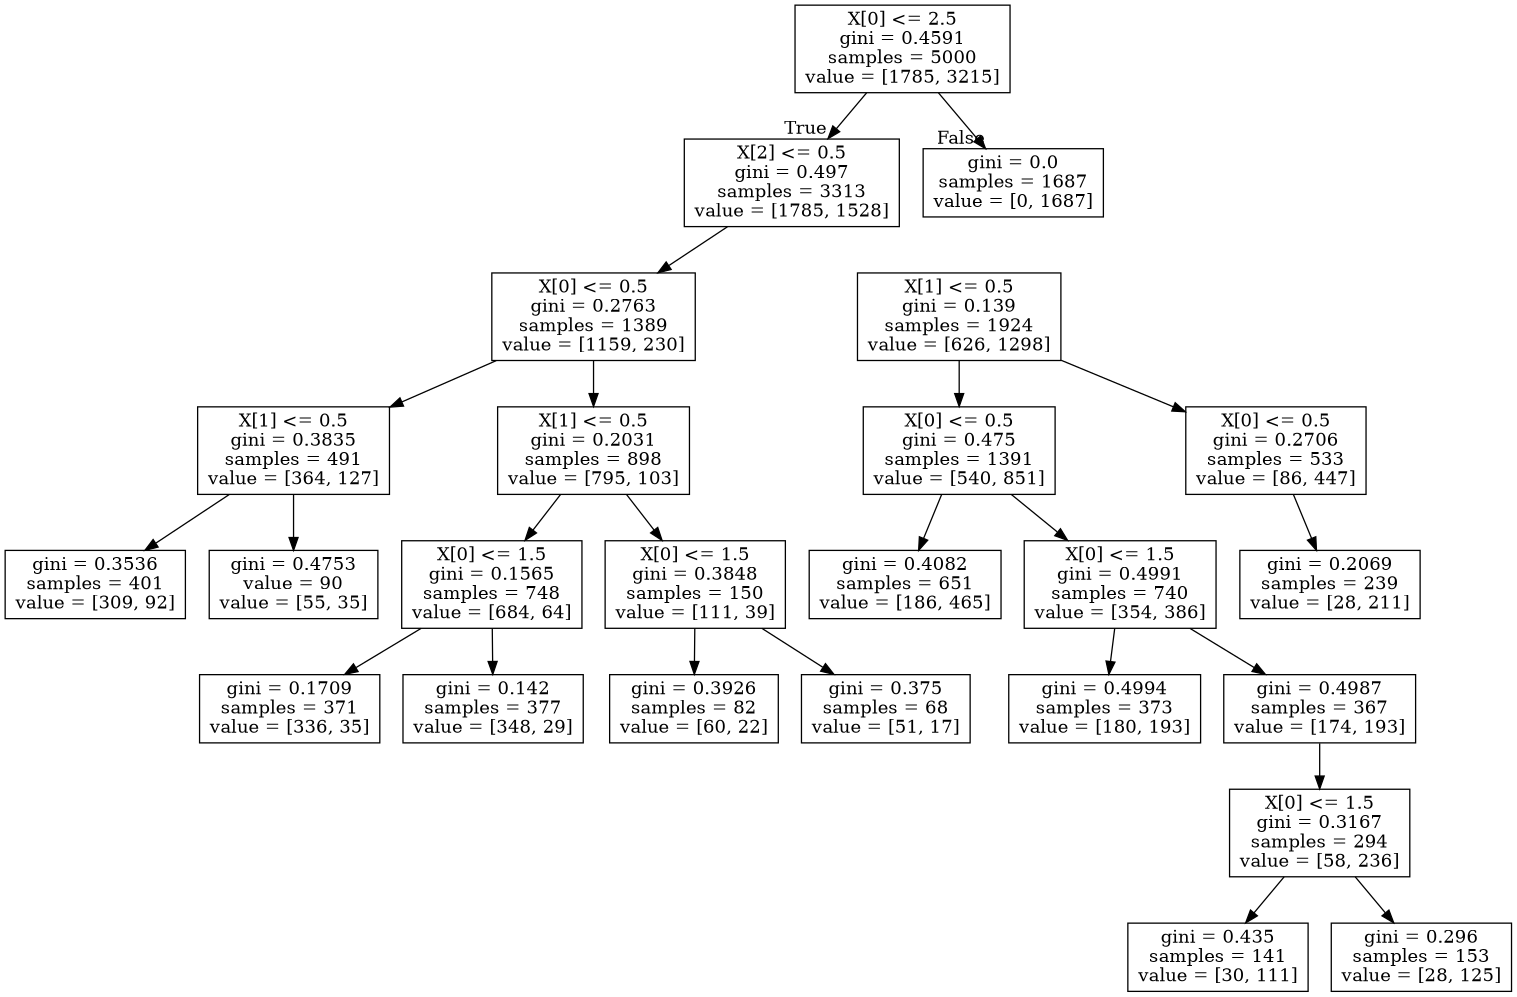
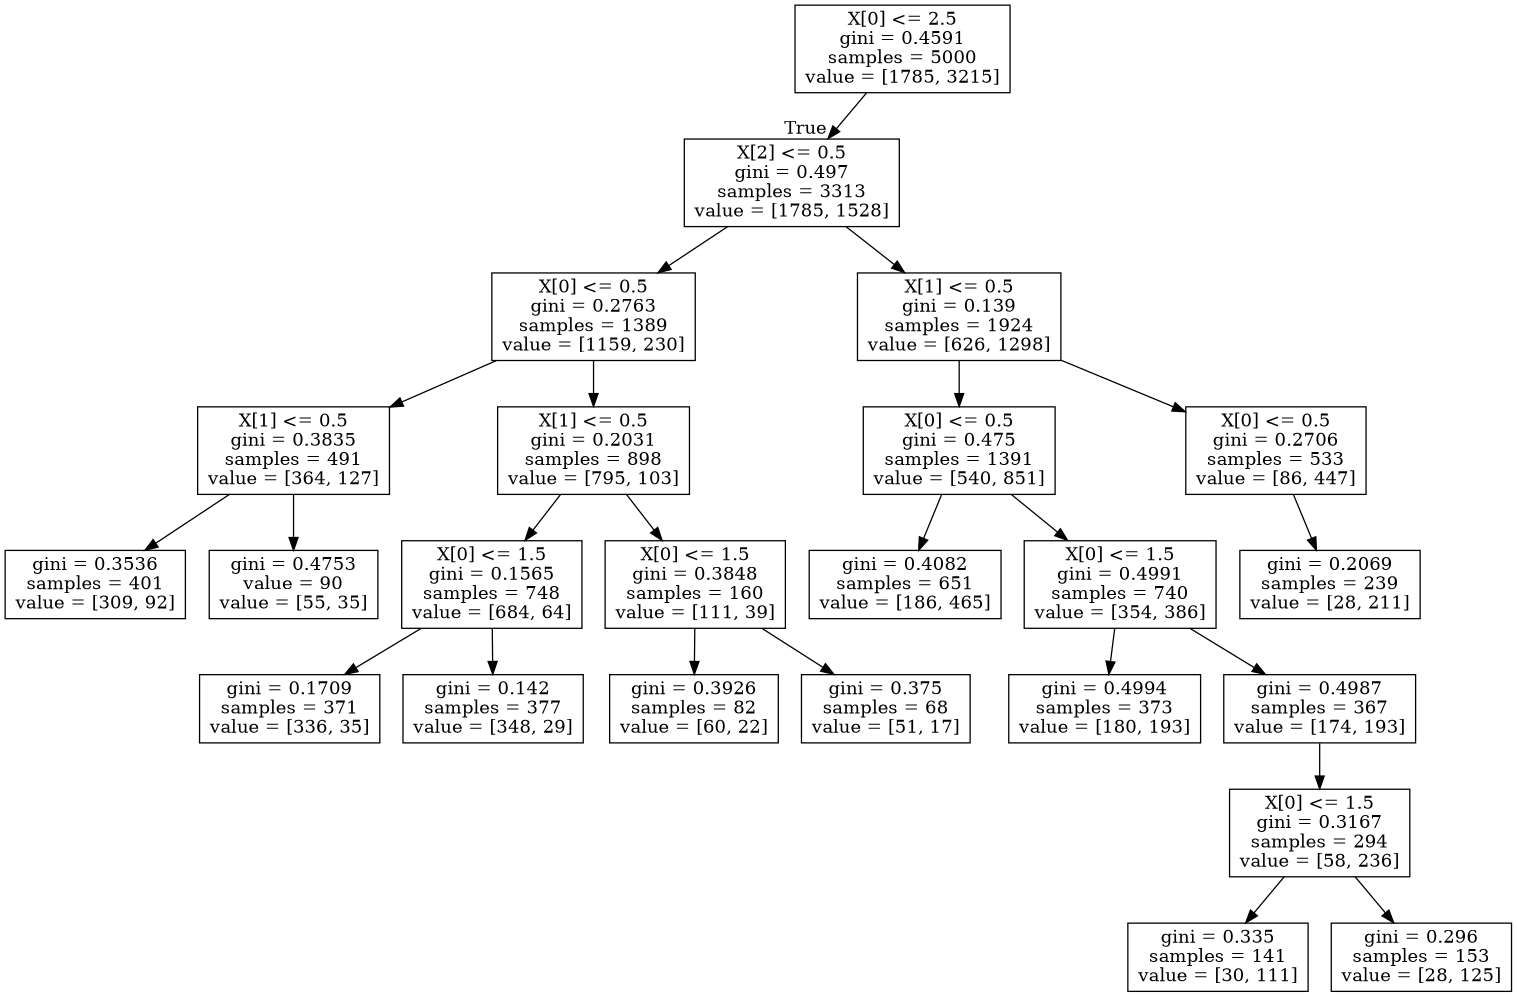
  digraph {
    node [shape=box]
    n1 [label="X[0] <= 2.5\ngini = 0.4591\nsamples = 5000\nvalue = [1785, 3215]"]
    n2 [label="X[2] <= 0.5\ngini = 0.497\nsamples = 3313\nvalue = [1785, 1528]"]
-   n3 [label="gini = 0.0\nsamples = 1687\nvalue = [0, 1687]"]
    n4 [label="X[0] <= 0.5\ngini = 0.2763\nsamples = 1389\nvalue = [1159, 230]"]
    n5 [label="X[1] <= 0.5\ngini = 0.139\nsamples = 1924\nvalue = [626, 1298]"]
    n6 [label="X[1] <= 0.5\ngini = 0.3835\nsamples = 491\nvalue = [364, 127]"]
    n7 [label="X[1] <= 0.5\ngini = 0.2031\nsamples = 898\nvalue = [795, 103]"]
    n8 [label="X[0] <= 0.5\ngini = 0.475\nsamples = 1391\nvalue = [540, 851]"]
    n9 [label="X[0] <= 0.5\ngini = 0.2706\nsamples = 533\nvalue = [86, 447]"]
    n10 [label="gini = 0.3536\nsamples = 401\nvalue = [309, 92]"]
    n11 [label="gini = 0.4753\nvalue = 90\nvalue = [55, 35]"]
    n12 [label="X[0] <= 1.5\ngini = 0.1565\nsamples = 748\nvalue = [684, 64]"]
-   n13 [label="X[0] <= 1.5\ngini = 0.3848\nsamples = 150\nvalue = [111, 39]"]
+   n13 [label="X[0] <= 1.5\ngini = 0.3848\nsamples = 160\nvalue = [111, 39]"]
    n14 [label="gini = 0.1709\nsamples = 371\nvalue = [336, 35]"]
    n15 [label="gini = 0.142\nsamples = 377\nvalue = [348, 29]"]
    n16 [label="gini = 0.3926\nsamples = 82\nvalue = [60, 22]"]
    n17 [label="gini = 0.375\nsamples = 68\nvalue = [51, 17]"]
    n18 [label="gini = 0.4082\nsamples = 651\nvalue = [186, 465]"]
    n19 [label="X[0] <= 1.5\ngini = 0.4991\nsamples = 740\nvalue = [354, 386]"]
    n20 [label="gini = 0.2069\nsamples = 239\nvalue = [28, 211]"]
    n21 [label="gini = 0.4994\nsamples = 373\nvalue = [180, 193]"]
    n22 [label="gini = 0.4987\nsamples = 367\nvalue = [174, 193]"]
    n23 [label="X[0] <= 1.5\ngini = 0.3167\nsamples = 294\nvalue = [58, 236]"]
-   n24 [label="gini = 0.435\nsamples = 141\nvalue = [30, 111]"]
+   n24 [label="gini = 0.335\nsamples = 141\nvalue = [30, 111]"]
    n25 [label="gini = 0.296\nsamples = 153\nvalue = [28, 125]"]
    n1 -> n2 [headlabel=True labelangle=45 labeldistance=2.5]
-   n1 -> n3 [headlabel=False labelangle=-45 labeldistance=2.5]
    n2 -> n4
+   n2 -> n5
    n4 -> n6
    n4 -> n7
    n5 -> n8
    n5 -> n9
    n6 -> n10
    n6 -> n11
    n7 -> n12
    n7 -> n13
    n8 -> n18
    n8 -> n19
    n9 -> n20
    n12 -> n14
    n12 -> n15
    n13 -> n16
    n13 -> n17
    n19 -> n21
    n19 -> n22
    n22 -> n23
    n23 -> n24
    n23 -> n25
  }
